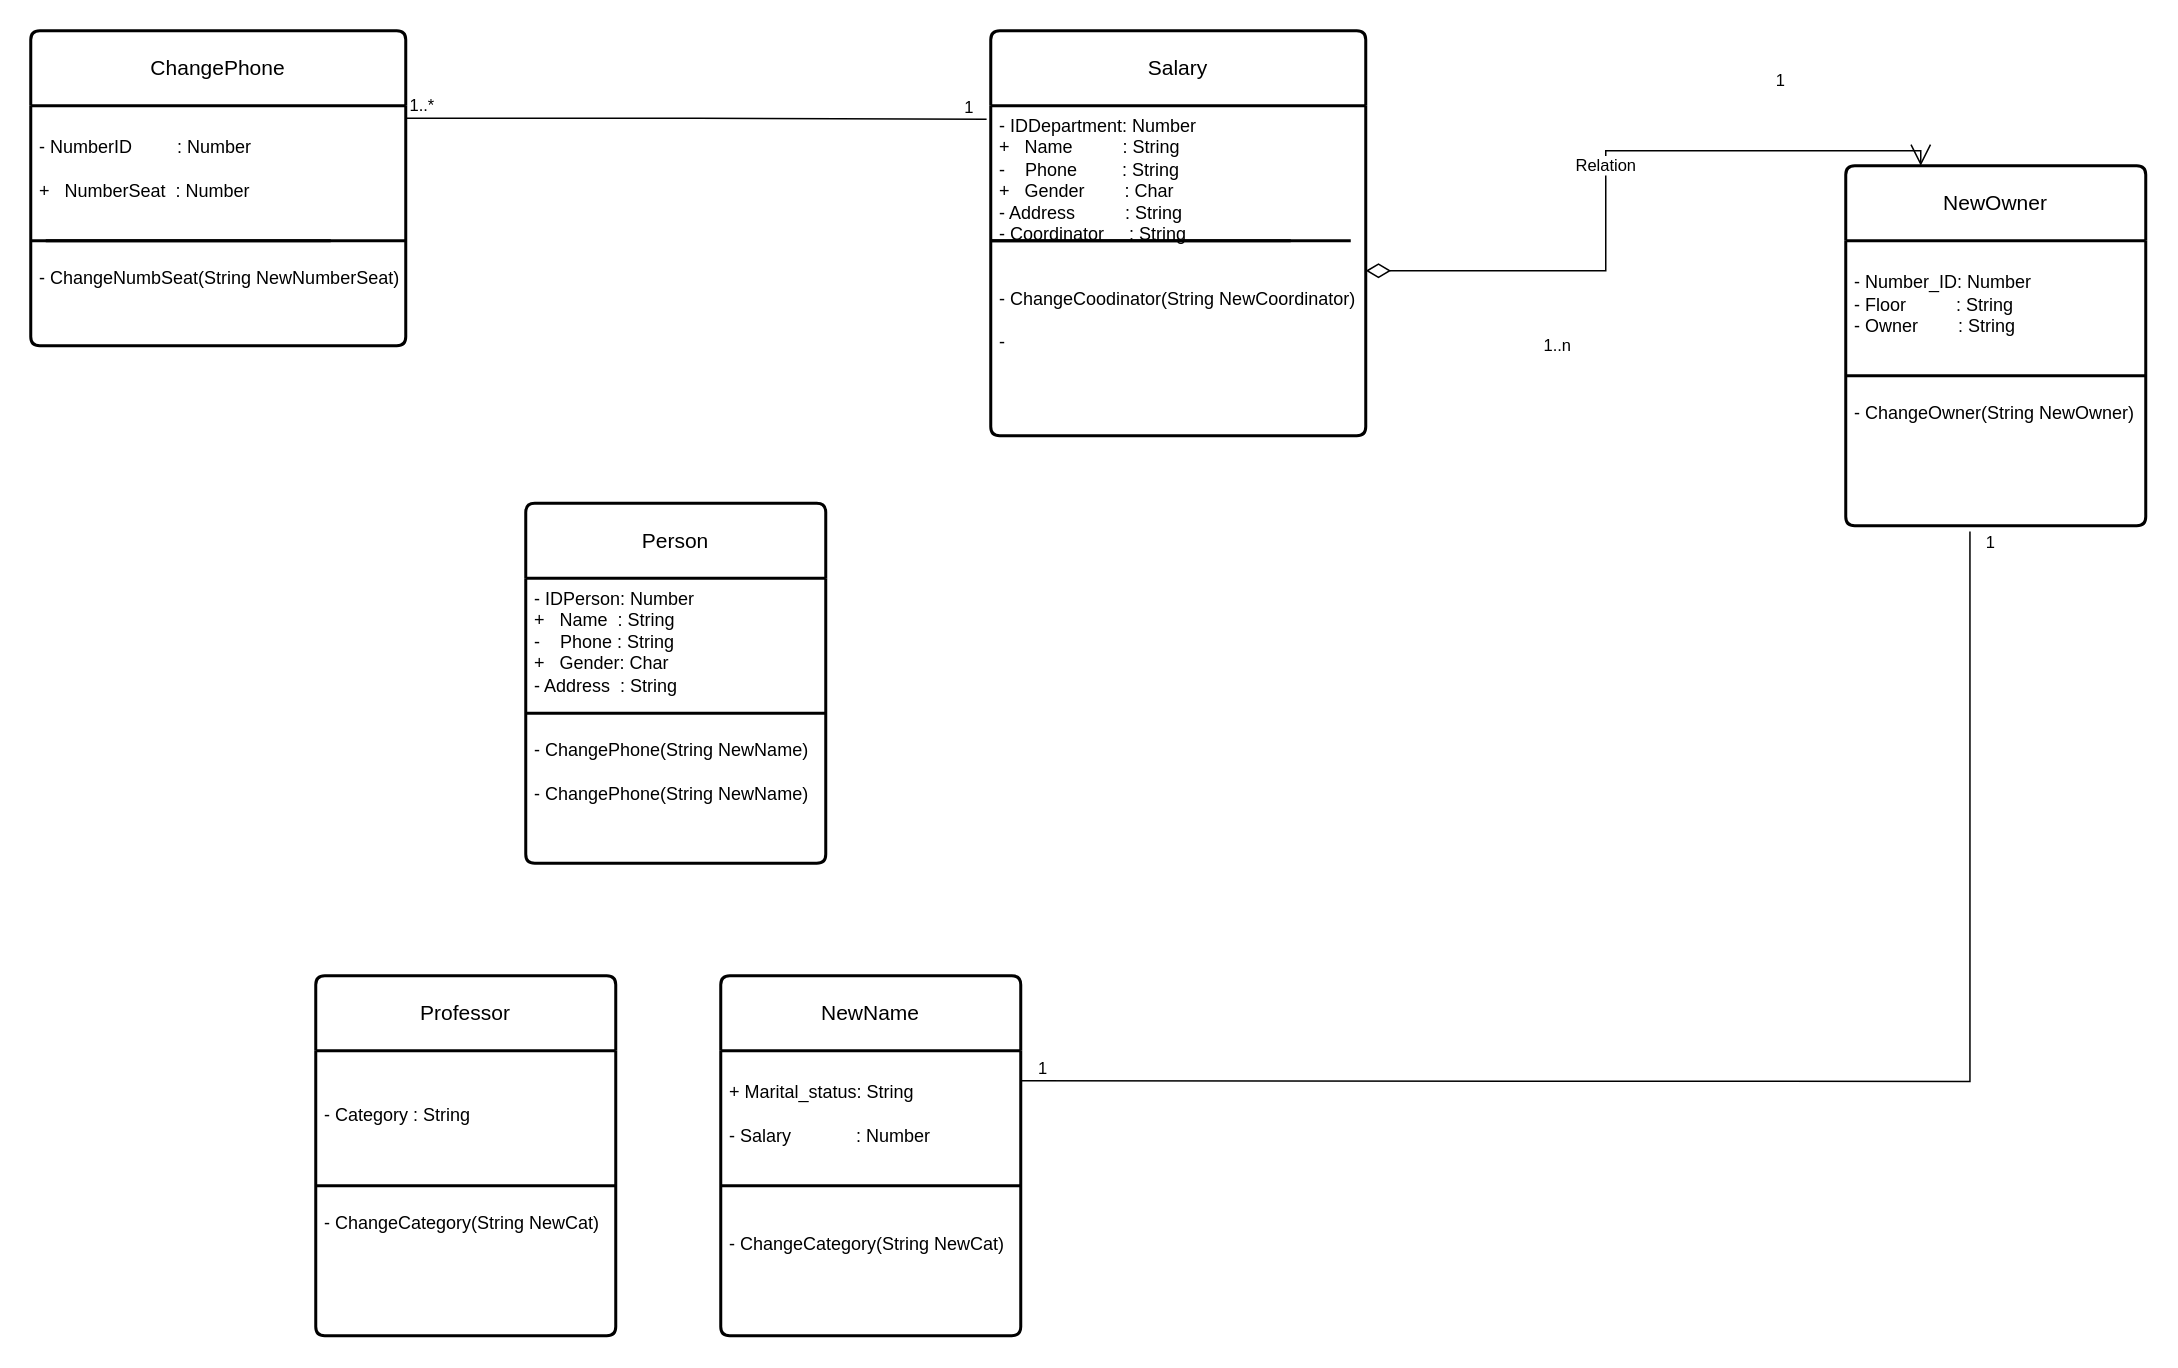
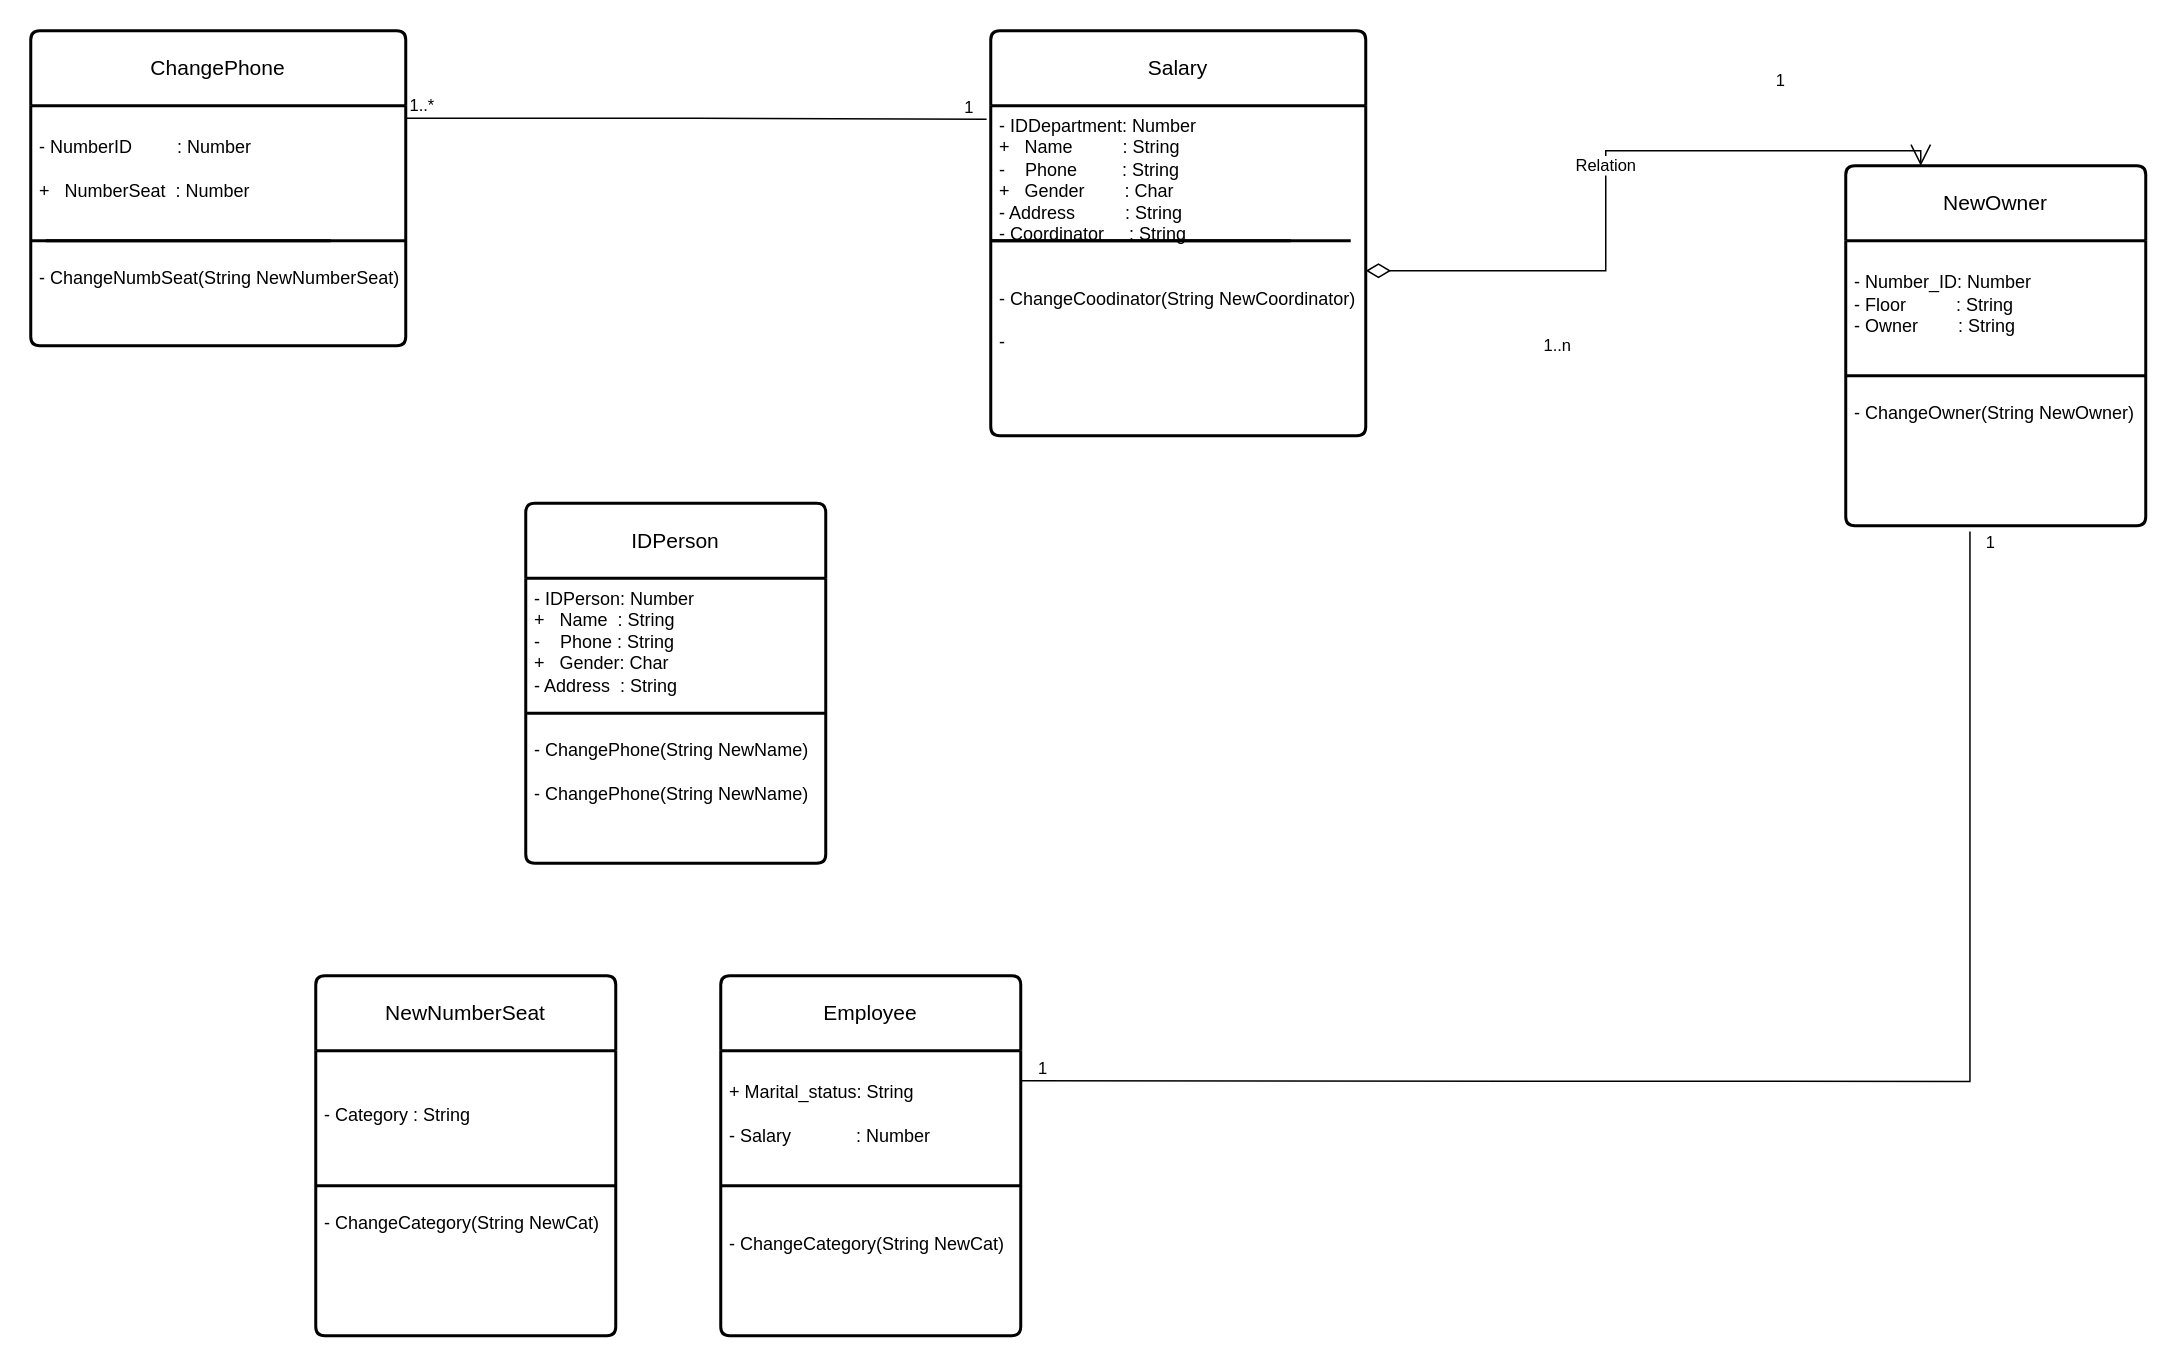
  <mxCell id="0" />
  <mxCell id="1" parent="0" />
- <mxCell id="2" value="Person" style="swimlane;childLayout=stackLayout;horizontal=1;startSize=50;horizontalStack=0;rounded=1;fontSize=14;fontStyle=0;strokeWidth=2;resizeParent=0;resizeLast=1;shadow=0;dashed=0;align=center;arcSize=4;whiteSpace=wrap;html=1;" parent="1" vertex="1"><mxGeometry x="350" y="335" width="200" height="240" as="geometry" /></mxCell>
+ <mxCell id="2" value="IDPerson" style="swimlane;childLayout=stackLayout;horizontal=1;startSize=50;horizontalStack=0;rounded=1;fontSize=14;fontStyle=0;strokeWidth=2;resizeParent=0;resizeLast=1;shadow=0;dashed=0;align=center;arcSize=4;whiteSpace=wrap;html=1;" parent="1" vertex="1"><mxGeometry x="350" y="335" width="200" height="240" as="geometry" /></mxCell>
  <mxCell id="3" value="" style="endArrow=none;html=1;rounded=0;jumpSize=14;" parent="2" edge="1"><mxGeometry relative="1" as="geometry"><mxPoint x="20" y="140" as="sourcePoint" /><mxPoint x="180" y="140" as="targetPoint" /></mxGeometry></mxCell>
  <mxCell id="4" value="" style="endArrow=none;html=1;rounded=0;strokeWidth=2;" parent="2" edge="1"><mxGeometry relative="1" as="geometry"><mxPoint y="140" as="sourcePoint" /><mxPoint x="200" y="140" as="targetPoint" /></mxGeometry></mxCell>
  <mxCell id="5" value="- IDPerson: Number&lt;br&gt;+&amp;nbsp; &amp;nbsp;Name&amp;nbsp; : String&lt;br&gt;-&amp;nbsp; &amp;nbsp; Phone : String&amp;nbsp;&lt;br&gt;+&amp;nbsp; &amp;nbsp;Gender: Char&lt;br&gt;- Address&amp;nbsp; : String&lt;br&gt;&lt;br&gt;&lt;br&gt;- ChangePhone(String NewName)&lt;br&gt;&lt;br&gt;- ChangePhone(String NewName)" style="align=left;strokeColor=none;fillColor=none;spacingLeft=4;fontSize=12;verticalAlign=top;resizable=0;rotatable=0;part=1;html=1;" parent="2" vertex="1"><mxGeometry y="50" width="200" height="190" as="geometry" /></mxCell>
- <mxCell id="6" value="NewName" style="swimlane;childLayout=stackLayout;horizontal=1;startSize=50;horizontalStack=0;rounded=1;fontSize=14;fontStyle=0;strokeWidth=2;resizeParent=0;resizeLast=1;shadow=0;dashed=0;align=center;arcSize=4;whiteSpace=wrap;html=1;" parent="1" vertex="1"><mxGeometry x="480" y="650" width="200" height="240" as="geometry" /></mxCell>
+ <mxCell id="6" value="Employee" style="swimlane;childLayout=stackLayout;horizontal=1;startSize=50;horizontalStack=0;rounded=1;fontSize=14;fontStyle=0;strokeWidth=2;resizeParent=0;resizeLast=1;shadow=0;dashed=0;align=center;arcSize=4;whiteSpace=wrap;html=1;" parent="1" vertex="1"><mxGeometry x="480" y="650" width="200" height="240" as="geometry" /></mxCell>
  <mxCell id="7" value="" style="endArrow=none;html=1;rounded=0;jumpSize=14;" parent="6" edge="1"><mxGeometry relative="1" as="geometry"><mxPoint x="20" y="140" as="sourcePoint" /><mxPoint x="180" y="140" as="targetPoint" /></mxGeometry></mxCell>
  <mxCell id="8" value="" style="endArrow=none;html=1;rounded=0;strokeWidth=2;" parent="6" edge="1"><mxGeometry relative="1" as="geometry"><mxPoint y="140" as="sourcePoint" /><mxPoint x="200" y="140" as="targetPoint" /></mxGeometry></mxCell>
  <mxCell id="9" value="&lt;br&gt;+ Marital_status: String&lt;br&gt;&lt;br&gt;- Salary&amp;nbsp; &amp;nbsp; &amp;nbsp; &amp;nbsp; &amp;nbsp; &amp;nbsp; &amp;nbsp;: Number&lt;br&gt;&lt;br&gt;&lt;br&gt;&lt;br&gt;&lt;br&gt;- ChangeCategory(String NewCat)" style="align=left;strokeColor=none;fillColor=none;spacingLeft=4;fontSize=12;verticalAlign=top;resizable=0;rotatable=0;part=1;html=1;" parent="6" vertex="1"><mxGeometry y="50" width="200" height="190" as="geometry" /></mxCell>
- <mxCell id="10" value="Professor" style="swimlane;childLayout=stackLayout;horizontal=1;startSize=50;horizontalStack=0;rounded=1;fontSize=14;fontStyle=0;strokeWidth=2;resizeParent=0;resizeLast=1;shadow=0;dashed=0;align=center;arcSize=4;whiteSpace=wrap;html=1;" parent="1" vertex="1"><mxGeometry x="210" y="650" width="200" height="240" as="geometry" /></mxCell>
+ <mxCell id="10" value="NewNumberSeat" style="swimlane;childLayout=stackLayout;horizontal=1;startSize=50;horizontalStack=0;rounded=1;fontSize=14;fontStyle=0;strokeWidth=2;resizeParent=0;resizeLast=1;shadow=0;dashed=0;align=center;arcSize=4;whiteSpace=wrap;html=1;" parent="1" vertex="1"><mxGeometry x="210" y="650" width="200" height="240" as="geometry" /></mxCell>
  <mxCell id="11" value="" style="endArrow=none;html=1;rounded=0;jumpSize=14;" parent="10" edge="1"><mxGeometry relative="1" as="geometry"><mxPoint x="20" y="140" as="sourcePoint" /><mxPoint x="180" y="140" as="targetPoint" /></mxGeometry></mxCell>
  <mxCell id="12" value="" style="endArrow=none;html=1;rounded=0;strokeWidth=2;" parent="10" edge="1"><mxGeometry relative="1" as="geometry"><mxPoint y="140" as="sourcePoint" /><mxPoint x="200" y="140" as="targetPoint" /></mxGeometry></mxCell>
  <mxCell id="13" value="&lt;br&gt;&lt;br&gt;- Category : String&lt;br&gt;&lt;br&gt;&lt;br&gt;&lt;br&gt;&lt;br&gt;- ChangeCategory(String NewCat)" style="align=left;strokeColor=none;fillColor=none;spacingLeft=4;fontSize=12;verticalAlign=top;resizable=0;rotatable=0;part=1;html=1;" parent="10" vertex="1"><mxGeometry y="50" width="200" height="190" as="geometry" /></mxCell>
  <mxCell id="14" value="NewOwner" style="swimlane;childLayout=stackLayout;horizontal=1;startSize=50;horizontalStack=0;rounded=1;fontSize=14;fontStyle=0;strokeWidth=2;resizeParent=0;resizeLast=1;shadow=0;dashed=0;align=center;arcSize=4;whiteSpace=wrap;html=1;" parent="1" vertex="1"><mxGeometry x="1230" y="110" width="200" height="240" as="geometry" /></mxCell>
  <mxCell id="15" value="" style="endArrow=none;html=1;rounded=0;jumpSize=14;" parent="14" edge="1"><mxGeometry relative="1" as="geometry"><mxPoint x="20" y="140" as="sourcePoint" /><mxPoint x="180" y="140" as="targetPoint" /></mxGeometry></mxCell>
  <mxCell id="16" value="" style="endArrow=none;html=1;rounded=0;strokeWidth=2;" parent="14" edge="1"><mxGeometry relative="1" as="geometry"><mxPoint y="140" as="sourcePoint" /><mxPoint x="200" y="140" as="targetPoint" /></mxGeometry></mxCell>
  <mxCell id="17" value="&lt;br&gt;- Number_ID: Number&lt;br&gt;- Floor&amp;nbsp; &amp;nbsp; &amp;nbsp; &amp;nbsp; &amp;nbsp; : String&lt;br&gt;- Owner&amp;nbsp; &amp;nbsp; &amp;nbsp; &amp;nbsp; : String&amp;nbsp;&lt;br&gt;&lt;br&gt;&lt;br&gt;&lt;br&gt;- ChangeOwner(String NewOwner)&lt;br&gt;" style="align=left;strokeColor=none;fillColor=none;spacingLeft=4;fontSize=12;verticalAlign=top;resizable=0;rotatable=0;part=1;html=1;" parent="14" vertex="1"><mxGeometry y="50" width="200" height="190" as="geometry" /></mxCell>
  <mxCell id="18" value="Salary" style="swimlane;childLayout=stackLayout;horizontal=1;startSize=50;horizontalStack=0;rounded=1;fontSize=14;fontStyle=0;strokeWidth=2;resizeParent=0;resizeLast=1;shadow=0;dashed=0;align=center;arcSize=4;whiteSpace=wrap;html=1;" parent="1" vertex="1"><mxGeometry x="660" y="20" width="250" height="270" as="geometry" /></mxCell>
  <mxCell id="19" value="" style="endArrow=none;html=1;rounded=0;jumpSize=14;" parent="18" edge="1"><mxGeometry relative="1" as="geometry"><mxPoint x="20" y="140" as="sourcePoint" /><mxPoint x="180" y="140" as="targetPoint" /></mxGeometry></mxCell>
  <mxCell id="20" value="" style="endArrow=none;html=1;rounded=0;strokeWidth=2;" parent="18" edge="1"><mxGeometry relative="1" as="geometry"><mxPoint y="140" as="sourcePoint" /><mxPoint x="200" y="140" as="targetPoint" /></mxGeometry></mxCell>
  <mxCell id="21" value="" style="endArrow=none;html=1;rounded=0;strokeWidth=2;" parent="18" edge="1"><mxGeometry relative="1" as="geometry"><mxPoint y="140" as="sourcePoint" /><mxPoint x="240" y="140" as="targetPoint" /></mxGeometry></mxCell>
  <mxCell id="22" value="- IDDepartment: Number&lt;br&gt;+&amp;nbsp; &amp;nbsp;Name&amp;nbsp; &amp;nbsp; &amp;nbsp; &amp;nbsp; &amp;nbsp; : String&lt;br&gt;-&amp;nbsp; &amp;nbsp; Phone&amp;nbsp; &amp;nbsp; &amp;nbsp; &amp;nbsp; &amp;nbsp;: String&amp;nbsp;&lt;br&gt;+&amp;nbsp; &amp;nbsp;Gender&amp;nbsp; &amp;nbsp; &amp;nbsp; &amp;nbsp; : Char&lt;br&gt;- Address&amp;nbsp; &amp;nbsp; &amp;nbsp; &amp;nbsp; &amp;nbsp; : String&lt;br&gt;- Coordinator&amp;nbsp; &amp;nbsp; &amp;nbsp;: String&lt;br&gt;&lt;br&gt;&lt;br&gt;- ChangeCoodinator(String NewCoordinator)&lt;br&gt;&lt;br&gt;-" style="align=left;strokeColor=none;fillColor=none;spacingLeft=4;fontSize=12;verticalAlign=top;resizable=0;rotatable=0;part=1;html=1;" parent="18" vertex="1"><mxGeometry y="50" width="250" height="220" as="geometry" /></mxCell>
  <mxCell id="23" value="ChangePhone" style="swimlane;childLayout=stackLayout;horizontal=1;startSize=50;horizontalStack=0;rounded=1;fontSize=14;fontStyle=0;strokeWidth=2;resizeParent=0;resizeLast=1;shadow=0;dashed=0;align=center;arcSize=4;whiteSpace=wrap;html=1;" parent="1" vertex="1"><mxGeometry x="20" y="20" width="250" height="210" as="geometry" /></mxCell>
  <mxCell id="24" value="" style="endArrow=none;html=1;rounded=0;jumpSize=14;" parent="23" edge="1"><mxGeometry relative="1" as="geometry"><mxPoint x="20" y="140" as="sourcePoint" /><mxPoint x="180" y="140" as="targetPoint" /></mxGeometry></mxCell>
  <mxCell id="25" value="" style="endArrow=none;html=1;rounded=0;strokeWidth=2;" parent="23" edge="1"><mxGeometry relative="1" as="geometry"><mxPoint y="140" as="sourcePoint" /><mxPoint x="200" y="140" as="targetPoint" /></mxGeometry></mxCell>
  <mxCell id="26" value="&lt;br&gt;- NumberID&amp;nbsp; &amp;nbsp; &amp;nbsp; &amp;nbsp; &amp;nbsp;: Number&lt;br&gt;&lt;br&gt;+&amp;nbsp; &amp;nbsp;NumberSeat&amp;nbsp; : Number&lt;br&gt;&lt;br&gt;&lt;br&gt;&lt;br&gt;- ChangeNumbSeat(String NewNumberSeat)&lt;br&gt;" style="align=left;strokeColor=none;fillColor=none;spacingLeft=4;fontSize=12;verticalAlign=top;resizable=0;rotatable=0;part=1;html=1;" parent="23" vertex="1"><mxGeometry y="50" width="250" height="160" as="geometry" /></mxCell>
  <mxCell id="27" value="" style="endArrow=none;html=1;rounded=0;strokeWidth=2;" parent="23" edge="1"><mxGeometry relative="1" as="geometry"><mxPoint x="10" y="140" as="sourcePoint" /><mxPoint x="250" y="140" as="targetPoint" /></mxGeometry></mxCell>
  <mxCell id="28" value="Relation" style="endArrow=open;html=1;endSize=12;startArrow=diamondThin;startSize=14;startFill=0;edgeStyle=orthogonalEdgeStyle;rounded=0;entryX=0.25;entryY=0;entryDx=0;entryDy=0;" parent="1" source="22" target="14" edge="1"><mxGeometry relative="1" as="geometry"><mxPoint x="600" y="450" as="sourcePoint" /><mxPoint x="760" y="450" as="targetPoint" /></mxGeometry></mxCell>
  <mxCell id="29" value="1..n" style="edgeLabel;resizable=0;html=1;align=left;verticalAlign=top;" parent="28" connectable="0" vertex="1"><mxGeometry x="-1" relative="1" as="geometry"><mxPoint x="117" y="37" as="offset" /></mxGeometry></mxCell>
  <mxCell id="30" value="1" style="edgeLabel;resizable=0;html=1;align=right;verticalAlign=top;" parent="28" connectable="0" vertex="1"><mxGeometry x="1" relative="1" as="geometry"><mxPoint x="-90" y="-70" as="offset" /></mxGeometry></mxCell>
  <mxCell id="31" value="" style="endArrow=none;html=1;edgeStyle=orthogonalEdgeStyle;rounded=0;entryX=-0.011;entryY=0.041;entryDx=0;entryDy=0;entryPerimeter=0;exitX=1.002;exitY=0.052;exitDx=0;exitDy=0;exitPerimeter=0;" parent="1" source="26" target="22" edge="1"><mxGeometry relative="1" as="geometry"><mxPoint x="480" y="80" as="sourcePoint" /><mxPoint x="640" y="80" as="targetPoint" /></mxGeometry></mxCell>
  <mxCell id="32" value="1..*" style="edgeLabel;resizable=0;html=1;align=left;verticalAlign=bottom;" parent="31" connectable="0" vertex="1"><mxGeometry x="-1" relative="1" as="geometry" /></mxCell>
  <mxCell id="33" value="1" style="edgeLabel;resizable=0;html=1;align=right;verticalAlign=bottom;" parent="31" connectable="0" vertex="1"><mxGeometry x="1" relative="1" as="geometry"><mxPoint x="-8" as="offset" /></mxGeometry></mxCell>
  <mxCell id="34" value="" style="endArrow=none;html=1;edgeStyle=orthogonalEdgeStyle;rounded=0;entryX=0.414;entryY=1.02;entryDx=0;entryDy=0;entryPerimeter=0;" parent="1" target="17" edge="1"><mxGeometry relative="1" as="geometry"><mxPoint x="680" y="720" as="sourcePoint" /><mxPoint x="840" y="720" as="targetPoint" /></mxGeometry></mxCell>
  <mxCell id="35" value="1" style="edgeLabel;resizable=0;html=1;align=left;verticalAlign=bottom;" parent="34" connectable="0" vertex="1"><mxGeometry x="-1" relative="1" as="geometry"><mxPoint x="10" as="offset" /></mxGeometry></mxCell>
  <mxCell id="36" value="1" style="edgeLabel;resizable=0;html=1;align=right;verticalAlign=bottom;" parent="34" connectable="0" vertex="1"><mxGeometry x="1" relative="1" as="geometry"><mxPoint x="17" y="16" as="offset" /></mxGeometry></mxCell>
